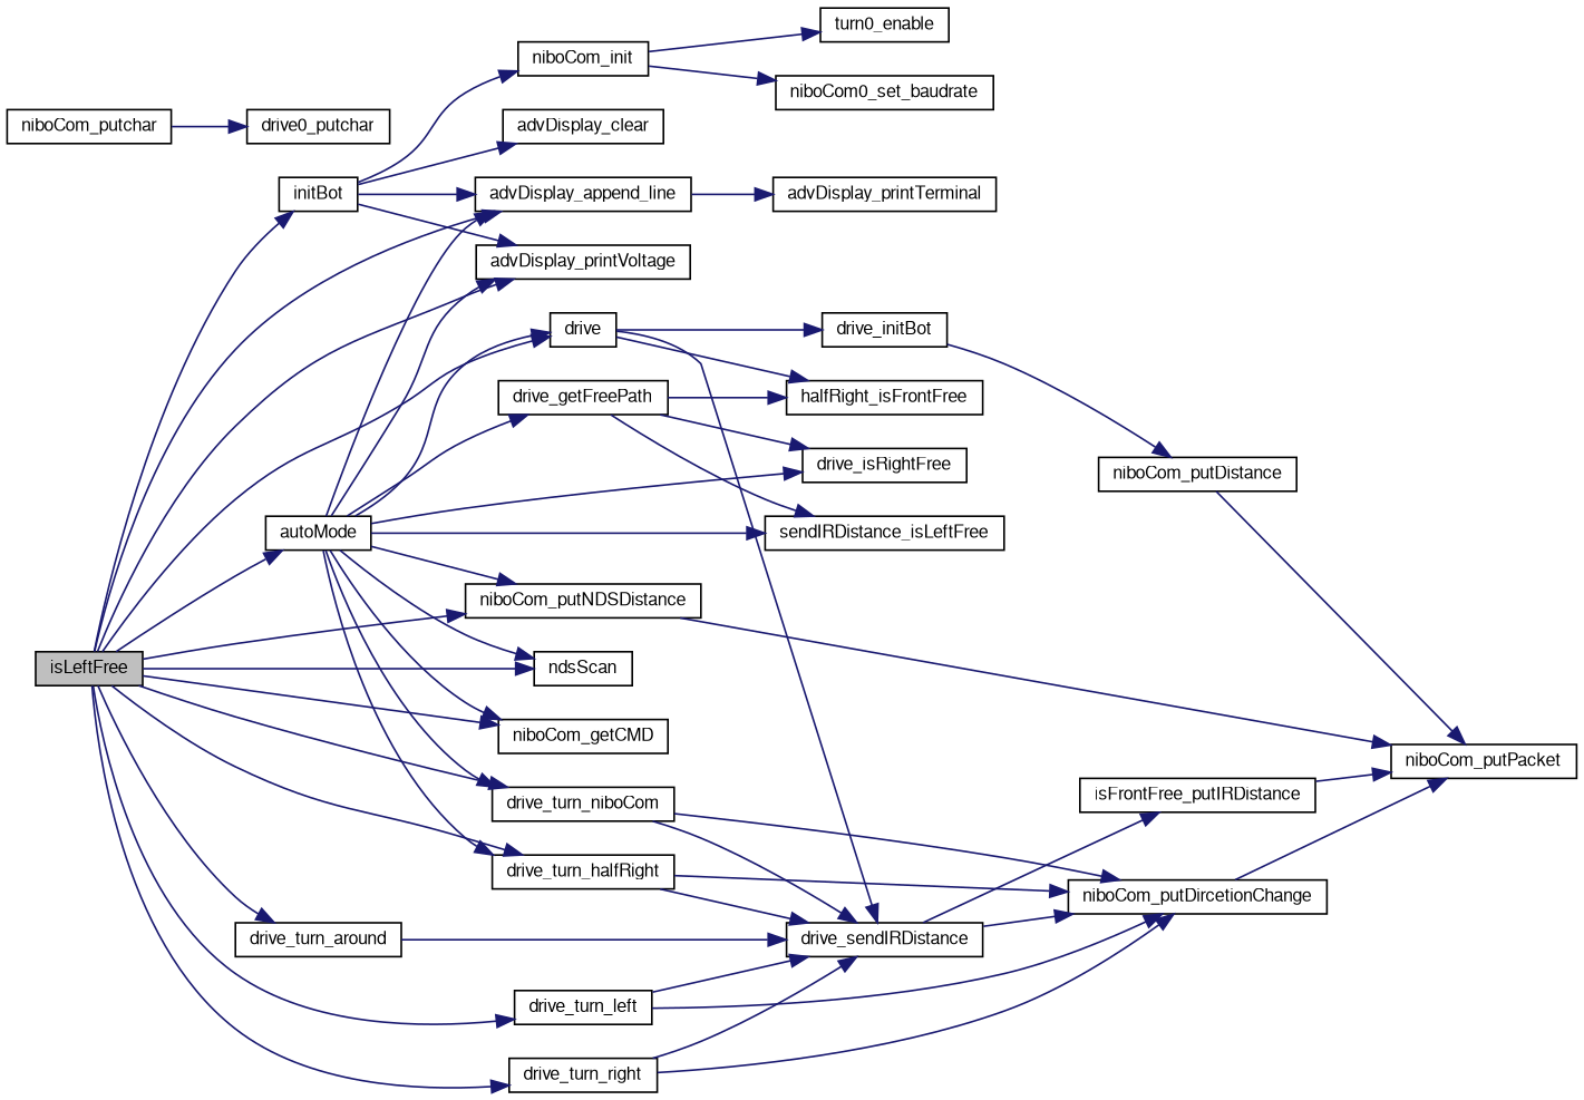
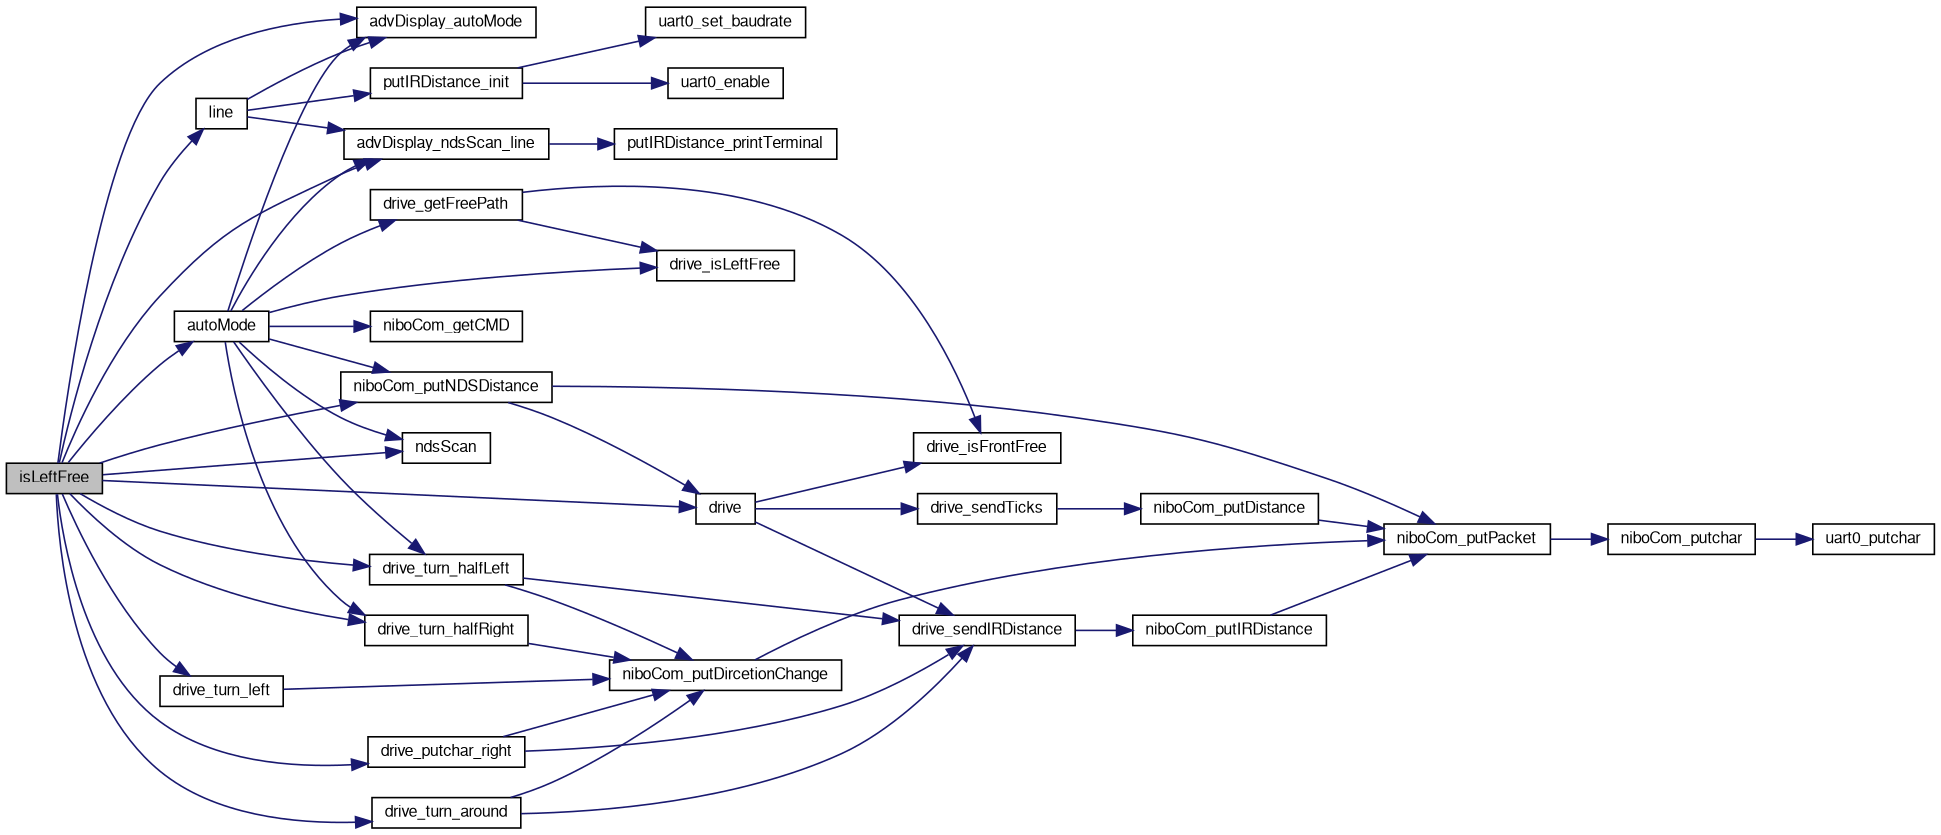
  digraph {
    rankdir=LR
    node [color=black fillcolor=white fontname=FreeSans fontsize=10 shape=record style=filled]
    edge [color=midnightblue fontname=FreeSans fontsize=10 labelfontname=FreeSans labelfontsize=10 style=solid]
    n1 [fillcolor=grey75 fontcolor=black height=0.2 label=isLeftFree width=0.4]
-   n2 [height=0.2 label=advDisplay_append_line width=0.4]
-   n3 [height=0.2 label=advDisplay_printVoltage width=0.4]
+   n2 [height=0.2 label=advDisplay_ndsScan_line width=0.4]
+   n3 [height=0.2 label=advDisplay_autoMode width=0.4]
    n4 [height=0.2 label=autoMode width=0.4]
    n5 [height=0.2 label=drive width=0.4]
-   n6 [height=0.2 label=drive_turn_niboCom width=0.4]
+   n6 [height=0.2 label=drive_turn_halfLeft width=0.4]
    n7 [height=0.2 label=drive_turn_halfRight width=0.4]
    n8 [height=0.2 label=ndsScan width=0.4]
    n9 [height=0.2 label=niboCom_getCMD width=0.4]
    n10 [height=0.2 label=niboCom_putNDSDistance width=0.4]
    n11 [height=0.2 label=drive_turn_around width=0.4]
    n12 [height=0.2 label=drive_turn_left width=0.4]
-   n13 [height=0.2 label=drive_turn_right width=0.4]
-   n14 [height=0.2 label=initBot width=0.4]
-   n15 [height=0.2 label=advDisplay_printTerminal width=0.4]
+   n13 [height=0.2 label=drive_putchar_right width=0.4]
+   n14 [height=0.2 label=line width=0.4]
+   n15 [height=0.2 label=putIRDistance_printTerminal width=0.4]
    n16 [height=0.2 label=drive_getFreePath width=0.4]
-   n17 [height=0.2 label=sendIRDistance_isLeftFree width=0.4]
-   n18 [height=0.2 label=drive_isRightFree width=0.4]
-   n19 [height=0.2 label=halfRight_isFrontFree width=0.4]
+   n17 [height=0.2 label=drive_isLeftFree width=0.4]
+   n19 [height=0.2 label=drive_isFrontFree width=0.4]
    n20 [height=0.2 label=drive_sendIRDistance width=0.4]
-   n21 [height=0.2 label=drive_initBot width=0.4]
+   n21 [height=0.2 label=drive_sendTicks width=0.4]
    n22 [height=0.2 label=niboCom_putDircetionChange width=0.4]
    n23 [height=0.2 label=niboCom_putPacket width=0.4]
-   n24 [height=0.2 label=advDisplay_clear width=0.4]
-   n25 [height=0.2 label=niboCom_init width=0.4]
-   n26 [height=0.2 label=isFrontFree_putIRDistance width=0.4]
+   n25 [height=0.2 label=putIRDistance_init width=0.4]
+   n26 [height=0.2 label=niboCom_putIRDistance width=0.4]
    n27 [height=0.2 label=niboCom_putDistance width=0.4]
    n28 [height=0.2 label=niboCom_putchar width=0.4]
-   n29 [height=0.2 label=drive0_putchar width=0.4]
-   n30 [height=0.2 label=turn0_enable width=0.4]
-   n31 [height=0.2 label=niboCom0_set_baudrate width=0.4]
+   n29 [height=0.2 label=uart0_putchar width=0.4]
+   n30 [height=0.2 label=uart0_enable width=0.4]
+   n31 [height=0.2 label=uart0_set_baudrate width=0.4]
    n1 -> n2
    n1 -> n3
    n1 -> n4
    n1 -> n5
    n1 -> n6
    n1 -> n7
    n1 -> n8
-   n1 -> n9
    n1 -> n10
    n1 -> n11
    n1 -> n12
    n1 -> n13
    n1 -> n14
    n2 -> n15
    n4 -> n2
    n4 -> n3
-   n4 -> n5
+   n10 -> n5
    n4 -> n6
    n4 -> n7
    n4 -> n8
    n4 -> n9
    n4 -> n10
    n4 -> n16
    n4 -> n17
-   n4 -> n18
    n5 -> n19
    n5 -> n20
    n5 -> n21
    n6 -> n20
    n6 -> n22
-   n7 -> n20
    n7 -> n22
    n10 -> n23
    n11 -> n20
-   n20 -> n22
-   n12 -> n20
+   n11 -> n22
    n12 -> n22
    n13 -> n20
    n13 -> n22
    n14 -> n2
    n14 -> n3
-   n14 -> n24
    n14 -> n25
    n16 -> n17
-   n16 -> n18
    n16 -> n19
    n20 -> n26
    n21 -> n27
    n22 -> n23
+   n23 -> n28
    n25 -> n30
    n25 -> n31
    n26 -> n23
    n27 -> n23
    n28 -> n29
  }
